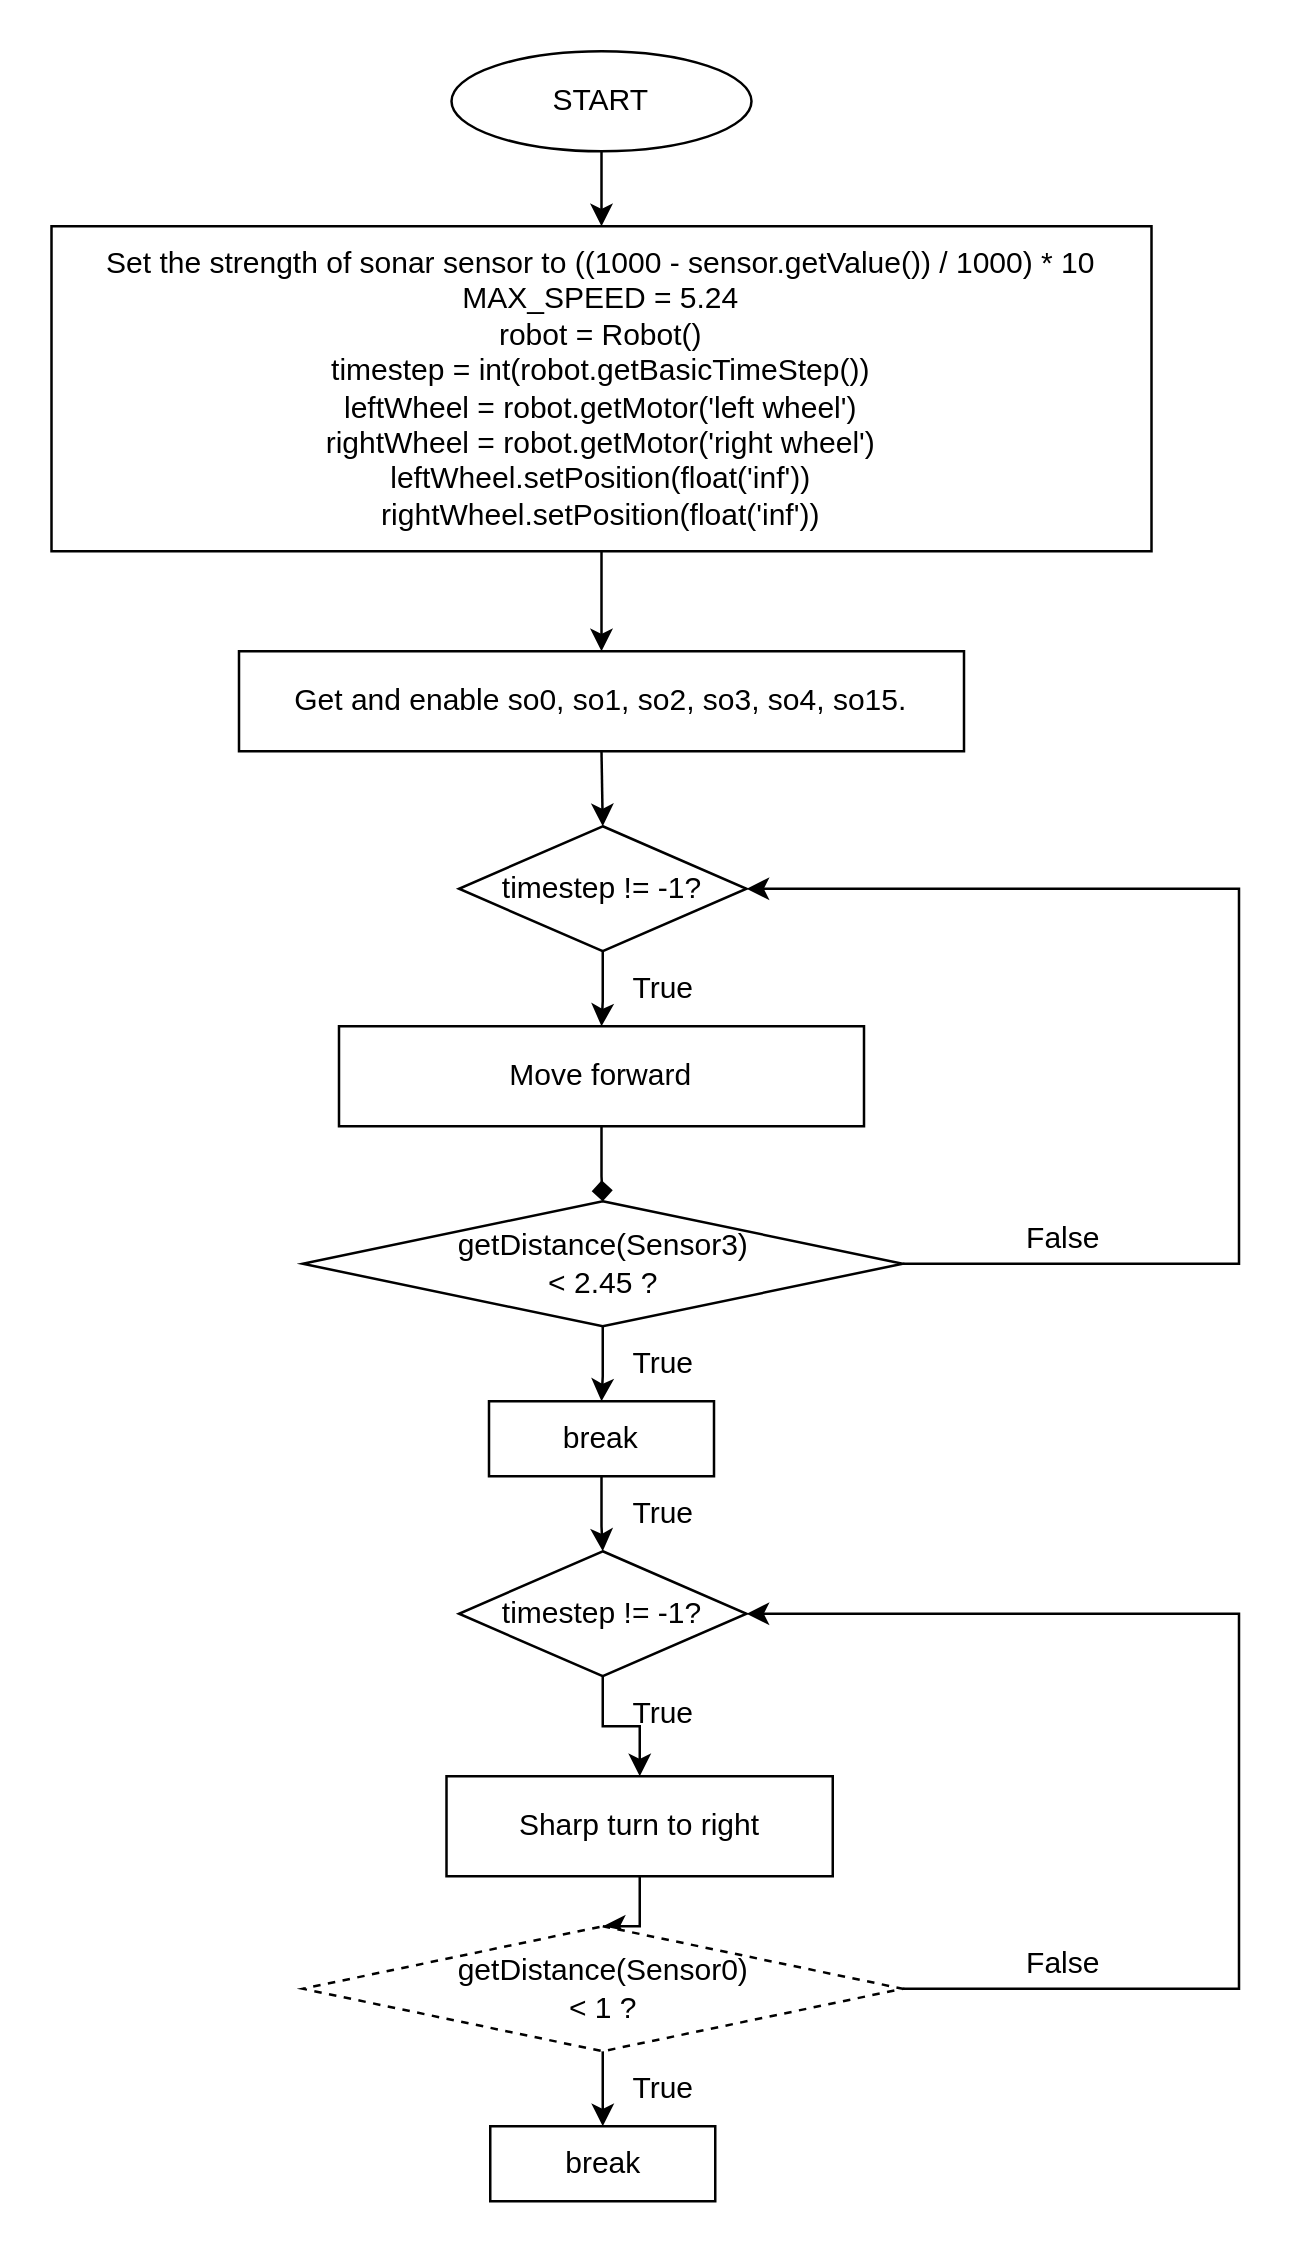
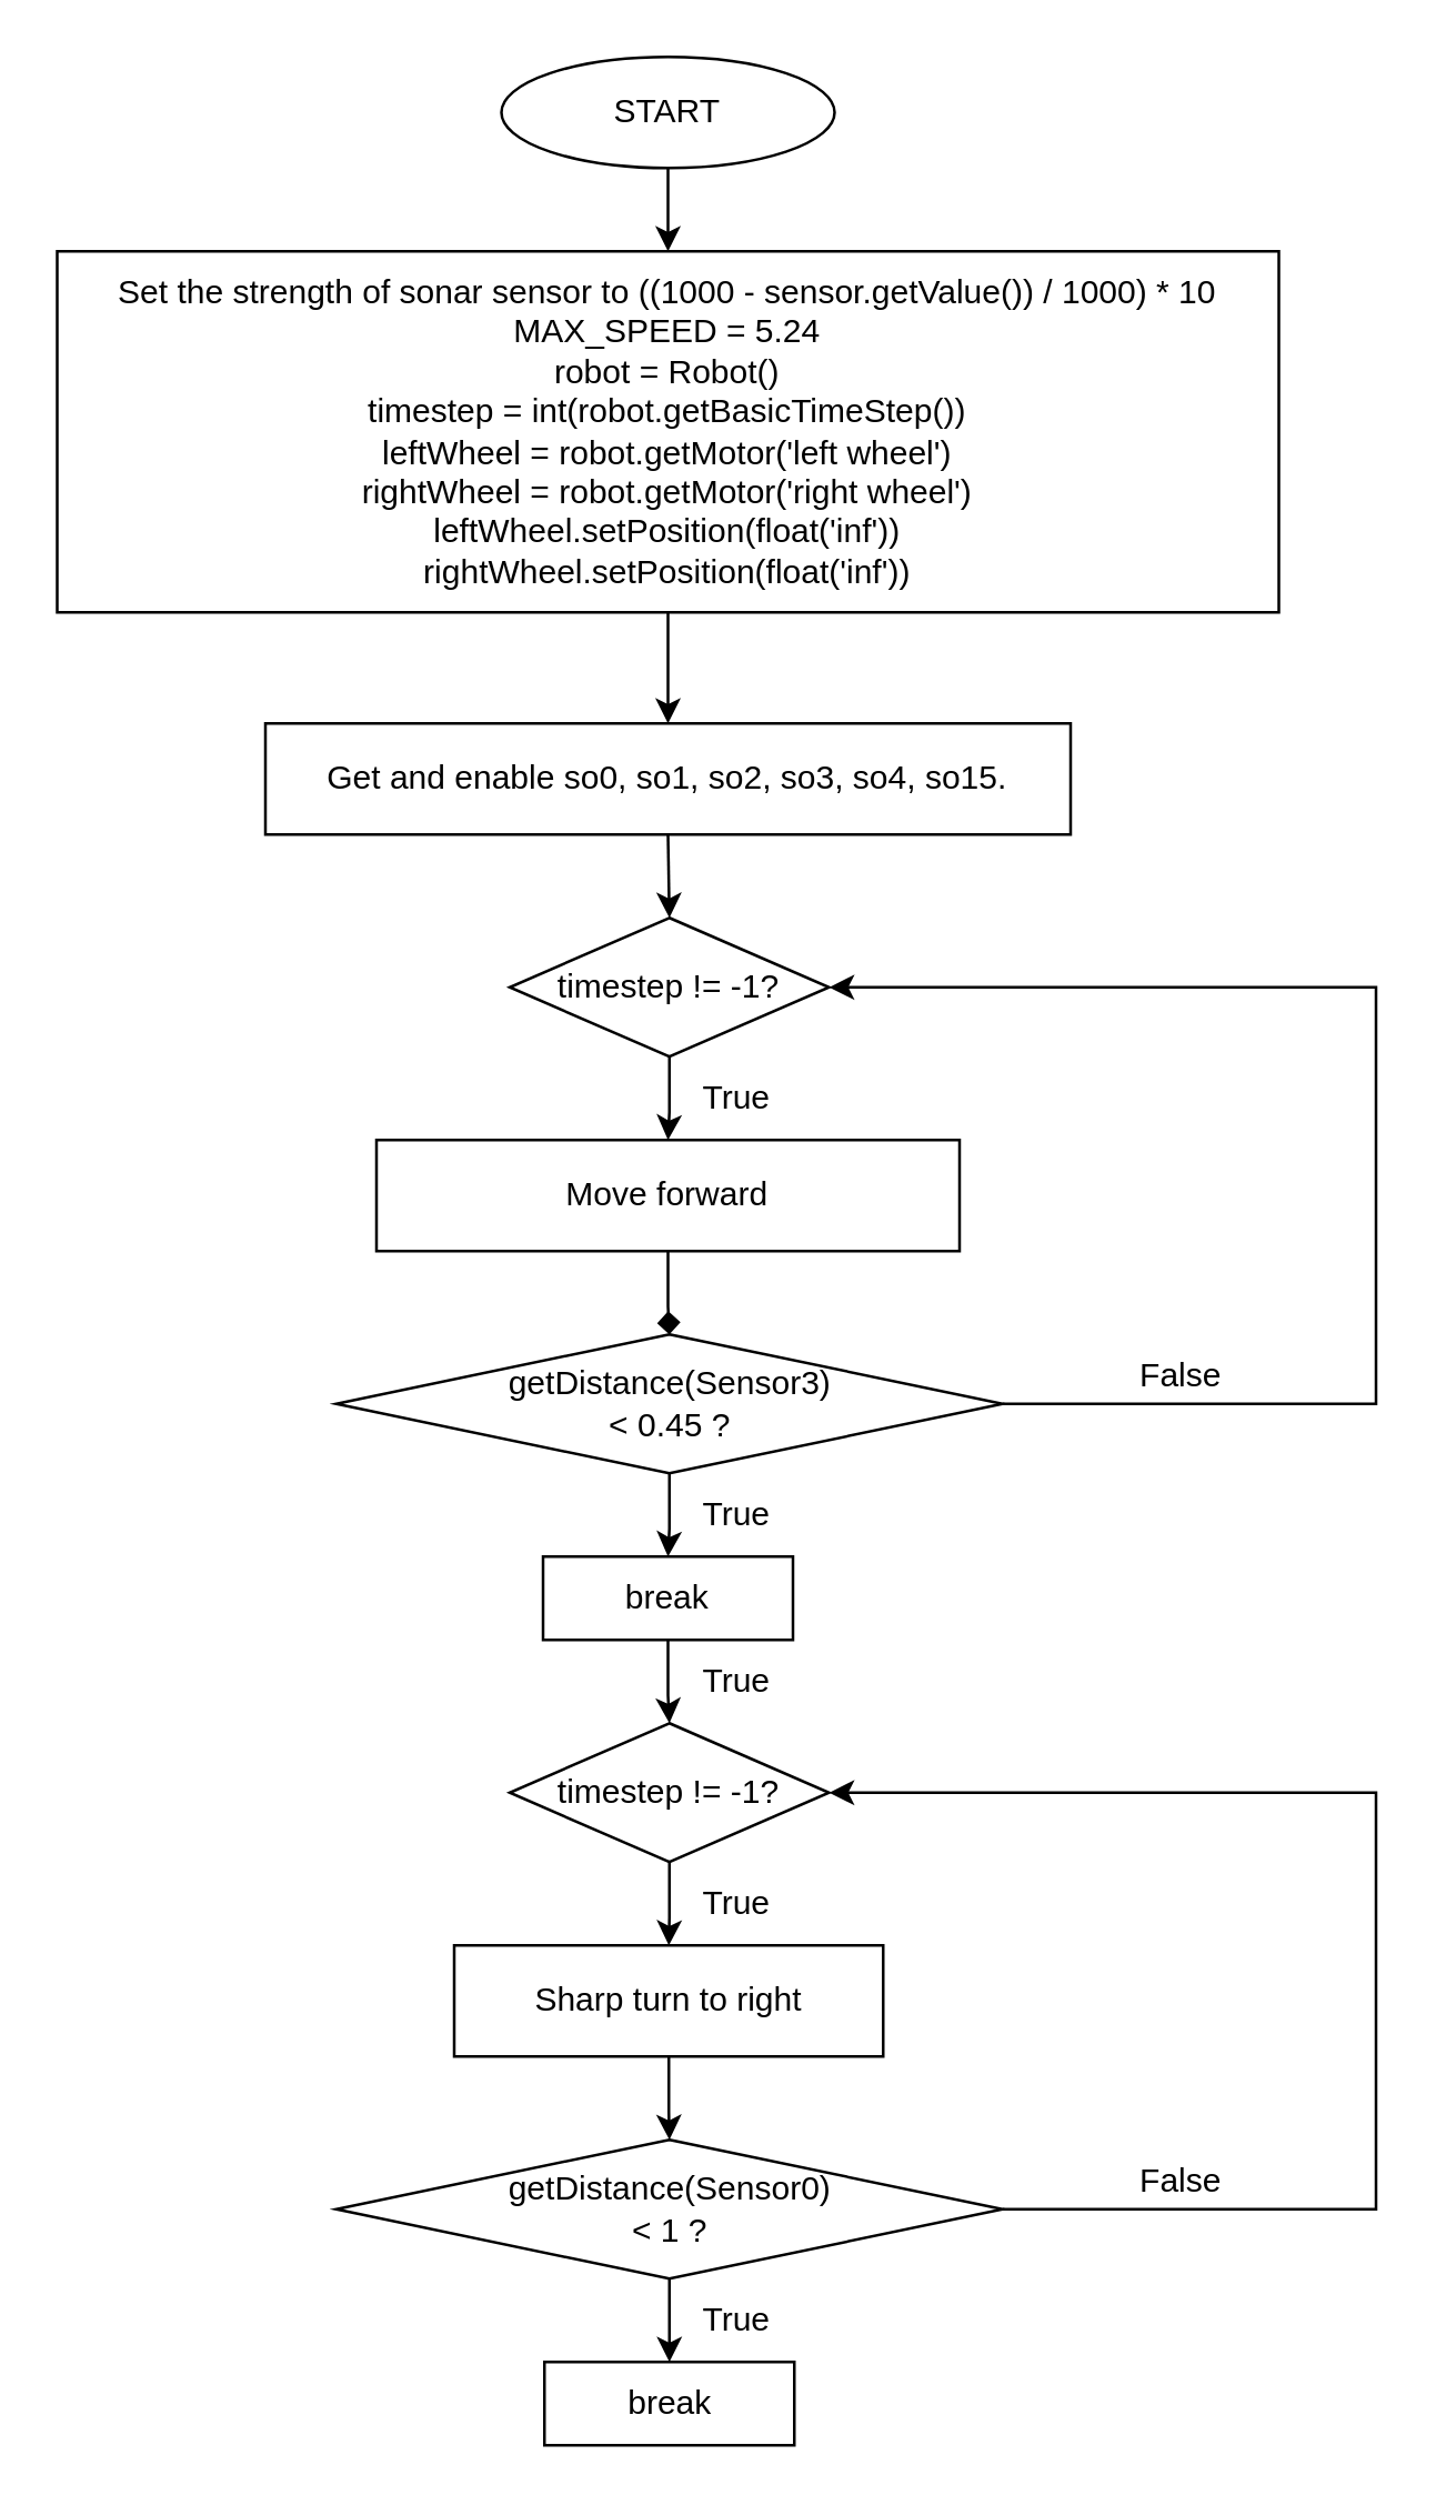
  <mxCell id="0" />
  <mxCell id="1" parent="0" />
  <mxCell id="2" value="START" style="ellipse;whiteSpace=wrap;html=1;" vertex="1" parent="1"><mxGeometry x="180" y="20" width="120" height="40" as="geometry" /></mxCell>
  <mxCell id="3" value="" style="edgeStyle=orthogonalEdgeStyle;rounded=0;orthogonalLoop=1;jettySize=auto;html=1;entryX=0.5;entryY=0;entryDx=0;entryDy=0;exitX=0.5;exitY=1;exitDx=0;exitDy=0;" edge="1" parent="1" source="2" target="4"><mxGeometry relative="1" as="geometry"><mxPoint x="285" y="70" as="sourcePoint" /></mxGeometry></mxCell>
  <mxCell id="4" value="&lt;span data-lucid-content=&quot;{&amp;quot;t&amp;quot;:&amp;quot;Set the strength of sonar sensor to ((1000 - sensor.getValue()) / 1000) * 10, Set MAX_SPEED = 5.24, robot = Robot()&amp;quot;,&amp;quot;m&amp;quot;:[{&amp;quot;s&amp;quot;:0,&amp;quot;n&amp;quot;:&amp;quot;a&amp;quot;,&amp;quot;v&amp;quot;:&amp;quot;center&amp;quot;},{&amp;quot;s&amp;quot;:0,&amp;quot;n&amp;quot;:&amp;quot;f&amp;quot;,&amp;quot;v&amp;quot;:&amp;quot;Liberation Serif&amp;quot;,&amp;quot;e&amp;quot;:115},{&amp;quot;s&amp;quot;:0,&amp;quot;n&amp;quot;:&amp;quot;s&amp;quot;,&amp;quot;v&amp;quot;:22.222,&amp;quot;e&amp;quot;:115},{&amp;quot;s&amp;quot;:0,&amp;quot;n&amp;quot;:&amp;quot;c&amp;quot;,&amp;quot;v&amp;quot;:&amp;quot;3a414aff&amp;quot;,&amp;quot;e&amp;quot;:115}]}&quot; data-lucid-type=&quot;application/vnd.lucid.text&quot;&gt;&lt;font style=&quot;font-size: 12px;&quot;&gt;&lt;font style=&quot;font-size: 12px;&quot;&gt;Set the strength of sonar sensor to ((1000 - sensor.getValue()) / 1000) * 10 &lt;br&gt;MAX_SPEED = 5.24&lt;/font&gt;&lt;br&gt;&lt;font style=&quot;font-size: 12px;&quot;&gt;&lt;span style=&quot;&quot;&gt;robot = Robot()&lt;/span&gt;&lt;/font&gt;&lt;br&gt;&lt;font style=&quot;font-size: 12px;&quot;&gt;&lt;span style=&quot;&quot;&gt;timestep = int(robot.getBasicTimeStep())&lt;br&gt;&lt;/span&gt;&lt;/font&gt;&lt;div&gt;leftWheel = robot.getMotor('left wheel')&lt;/div&gt;&lt;div&gt;rightWheel = robot.getMotor('right wheel')&lt;/div&gt;&lt;div&gt;&lt;div&gt;leftWheel.setPosition(float('inf'))&lt;/div&gt;&lt;div&gt;rightWheel.setPosition(float('inf'))&lt;/div&gt;&lt;/div&gt;&lt;/font&gt;&lt;/span&gt;" style="rounded=0;whiteSpace=wrap;html=1;" vertex="1" parent="1"><mxGeometry x="20" y="90" width="440" height="130" as="geometry" /></mxCell>
  <mxCell id="5" value="Get and enable so0, so1, so2, so3, so4, so15." style="rounded=0;whiteSpace=wrap;html=1;" vertex="1" parent="1"><mxGeometry x="95" y="260" width="290" height="40" as="geometry" /></mxCell>
  <mxCell id="6" value="" style="endArrow=classic;html=1;rounded=0;fontSize=12;fontColor=#000000;entryX=0.5;entryY=0;entryDx=0;entryDy=0;exitX=0.5;exitY=1;exitDx=0;exitDy=0;" edge="1" parent="1" source="4" target="5"><mxGeometry width="50" height="50" relative="1" as="geometry"><mxPoint x="275" y="240" as="sourcePoint" /><mxPoint x="225" y="140" as="targetPoint" /></mxGeometry></mxCell>
  <mxCell id="7" value="" style="edgeStyle=orthogonalEdgeStyle;rounded=0;orthogonalLoop=1;jettySize=auto;html=1;fontSize=12;fontColor=#000000;endArrow=diamond;" edge="1" parent="1" source="8" target="14"><mxGeometry relative="1" as="geometry" /></mxCell>
  <mxCell id="8" value="Move forward" style="rounded=0;whiteSpace=wrap;html=1;" vertex="1" parent="1"><mxGeometry x="135" y="410" width="210" height="40" as="geometry" /></mxCell>
  <mxCell id="9" value="" style="edgeStyle=orthogonalEdgeStyle;rounded=0;orthogonalLoop=1;jettySize=auto;html=1;fontSize=12;fontColor=#000000;" edge="1" parent="1" source="10" target="8"><mxGeometry relative="1" as="geometry" /></mxCell>
  <mxCell id="10" value="timestep != -1?" style="rhombus;whiteSpace=wrap;html=1;fontSize=12;fontColor=#000000;" vertex="1" parent="1"><mxGeometry x="183" y="330" width="115" height="50" as="geometry" /></mxCell>
  <mxCell id="11" value="" style="endArrow=classic;html=1;rounded=0;fontSize=12;fontColor=#000000;exitX=0.5;exitY=1;exitDx=0;exitDy=0;entryX=0.5;entryY=0;entryDx=0;entryDy=0;" edge="1" parent="1" source="5" target="10"><mxGeometry width="50" height="50" relative="1" as="geometry"><mxPoint x="205" y="450" as="sourcePoint" /><mxPoint x="255" y="400" as="targetPoint" /></mxGeometry></mxCell>
  <mxCell id="12" value="" style="endArrow=classic;html=1;rounded=0;fontSize=12;fontColor=#000000;exitX=1;exitY=0.5;exitDx=0;exitDy=0;entryX=1;entryY=0.5;entryDx=0;entryDy=0;" edge="1" parent="1" source="14" target="10"><mxGeometry width="50" height="50" relative="1" as="geometry"><mxPoint x="-135" y="550" as="sourcePoint" /><mxPoint x="-65" y="490" as="targetPoint" /><Array as="points"><mxPoint x="495" y="505" /><mxPoint x="495" y="355" /></Array></mxGeometry></mxCell>
  <mxCell id="13" value="" style="edgeStyle=orthogonalEdgeStyle;rounded=0;orthogonalLoop=1;jettySize=auto;html=1;fontSize=12;fontColor=#000000;" edge="1" parent="1" source="14" target="22"><mxGeometry relative="1" as="geometry" /></mxCell>
- <mxCell id="14" value="getDistance(Sensor3) &lt;br&gt;&amp;lt; 2.45 ?" style="rhombus;whiteSpace=wrap;html=1;fontSize=12;fontColor=#000000;" vertex="1" parent="1"><mxGeometry x="120.5" y="480" width="240" height="50" as="geometry" /></mxCell>
+ <mxCell id="14" value="getDistance(Sensor3) &lt;br&gt;&amp;lt; 0.45 ?" style="rhombus;whiteSpace=wrap;html=1;fontSize=12;fontColor=#000000;" vertex="1" parent="1"><mxGeometry x="120.5" y="480" width="240" height="50" as="geometry" /></mxCell>
  <mxCell id="15" value="" style="edgeStyle=orthogonalEdgeStyle;rounded=0;orthogonalLoop=1;jettySize=auto;html=1;fontSize=12;fontColor=#000000;" edge="1" parent="1" source="16" target="18"><mxGeometry relative="1" as="geometry" /></mxCell>
  <mxCell id="16" value="timestep != -1?" style="rhombus;whiteSpace=wrap;html=1;fontSize=12;fontColor=#000000;" vertex="1" parent="1"><mxGeometry x="183" y="620" width="115" height="50" as="geometry" /></mxCell>
  <mxCell id="17" value="" style="edgeStyle=orthogonalEdgeStyle;rounded=0;orthogonalLoop=1;jettySize=auto;html=1;fontSize=12;fontColor=#000000;" edge="1" parent="1" source="18" target="27"><mxGeometry relative="1" as="geometry" /></mxCell>
- <mxCell id="18" value="Sharp turn to right" style="rounded=0;whiteSpace=wrap;html=1;fontSize=12;fontColor=#000000;" vertex="1" parent="1"><mxGeometry x="178" y="710" width="154.5" height="40" as="geometry" /></mxCell>
+ <mxCell id="18" value="Sharp turn to right" style="rounded=0;whiteSpace=wrap;html=1;fontSize=12;fontColor=#000000;" vertex="1" parent="1"><mxGeometry x="163" y="700" width="154.5" height="40" as="geometry" /></mxCell>
  <mxCell id="19" value="True" style="text;html=1;strokeColor=none;fillColor=none;align=center;verticalAlign=middle;whiteSpace=wrap;rounded=0;fontSize=12;fontColor=#000000;" vertex="1" parent="1"><mxGeometry x="235" y="530" width="60" height="30" as="geometry" /></mxCell>
  <mxCell id="20" value="True" style="text;html=1;strokeColor=none;fillColor=none;align=center;verticalAlign=middle;whiteSpace=wrap;rounded=0;fontSize=12;fontColor=#000000;" vertex="1" parent="1"><mxGeometry x="235" y="380" width="60" height="30" as="geometry" /></mxCell>
  <mxCell id="21" value="" style="edgeStyle=orthogonalEdgeStyle;rounded=0;orthogonalLoop=1;jettySize=auto;html=1;fontSize=12;fontColor=#000000;" edge="1" parent="1" source="22" target="16"><mxGeometry relative="1" as="geometry" /></mxCell>
  <mxCell id="22" value="break" style="rounded=0;whiteSpace=wrap;html=1;fontSize=12;fontColor=#000000;" vertex="1" parent="1"><mxGeometry x="195" y="560" width="90" height="30" as="geometry" /></mxCell>
  <mxCell id="23" value="True" style="text;html=1;strokeColor=none;fillColor=none;align=center;verticalAlign=middle;whiteSpace=wrap;rounded=0;fontSize=12;fontColor=#000000;" vertex="1" parent="1"><mxGeometry x="235" y="590" width="60" height="30" as="geometry" /></mxCell>
  <mxCell id="24" value="False" style="text;html=1;strokeColor=none;fillColor=none;align=center;verticalAlign=middle;whiteSpace=wrap;rounded=0;fontSize=12;fontColor=#000000;" vertex="1" parent="1"><mxGeometry x="395" y="480" width="60" height="30" as="geometry" /></mxCell>
  <mxCell id="25" value="True" style="text;html=1;strokeColor=none;fillColor=none;align=center;verticalAlign=middle;whiteSpace=wrap;rounded=0;fontSize=12;fontColor=#000000;" vertex="1" parent="1"><mxGeometry x="235" y="670" width="60" height="30" as="geometry" /></mxCell>
  <mxCell id="26" value="" style="edgeStyle=orthogonalEdgeStyle;rounded=0;orthogonalLoop=1;jettySize=auto;html=1;fontSize=12;fontColor=#000000;" edge="1" parent="1" source="27" target="28"><mxGeometry relative="1" as="geometry" /></mxCell>
- <mxCell id="27" value="getDistance(Sensor0) &lt;br&gt;&amp;lt; 1 ?" style="rhombus;whiteSpace=wrap;html=1;fontSize=12;fontColor=#000000;dashed=1;" vertex="1" parent="1"><mxGeometry x="120.5" y="770" width="240" height="50" as="geometry" /></mxCell>
+ <mxCell id="27" value="getDistance(Sensor0) &lt;br&gt;&amp;lt; 1 ?" style="rhombus;whiteSpace=wrap;html=1;fontSize=12;fontColor=#000000;" vertex="1" parent="1"><mxGeometry x="120.5" y="770" width="240" height="50" as="geometry" /></mxCell>
  <mxCell id="28" value="break" style="rounded=0;whiteSpace=wrap;html=1;fontSize=12;fontColor=#000000;" vertex="1" parent="1"><mxGeometry x="195.5" y="850" width="90" height="30" as="geometry" /></mxCell>
  <mxCell id="29" value="" style="endArrow=classic;html=1;rounded=0;fontSize=12;fontColor=#000000;exitX=1;exitY=0.5;exitDx=0;exitDy=0;entryX=1;entryY=0.5;entryDx=0;entryDy=0;" edge="1" parent="1" source="27" target="16"><mxGeometry width="50" height="50" relative="1" as="geometry"><mxPoint x="365" y="790" as="sourcePoint" /><mxPoint x="305" y="660" as="targetPoint" /><Array as="points"><mxPoint x="495" y="795" /><mxPoint x="495" y="645" /></Array></mxGeometry></mxCell>
  <mxCell id="30" value="False" style="text;html=1;strokeColor=none;fillColor=none;align=center;verticalAlign=middle;whiteSpace=wrap;rounded=0;fontSize=12;fontColor=#000000;" vertex="1" parent="1"><mxGeometry x="395" y="770" width="60" height="30" as="geometry" /></mxCell>
  <mxCell id="31" value="True" style="text;html=1;strokeColor=none;fillColor=none;align=center;verticalAlign=middle;whiteSpace=wrap;rounded=0;fontSize=12;fontColor=#000000;" vertex="1" parent="1"><mxGeometry x="235" y="820" width="60" height="30" as="geometry" /></mxCell>
